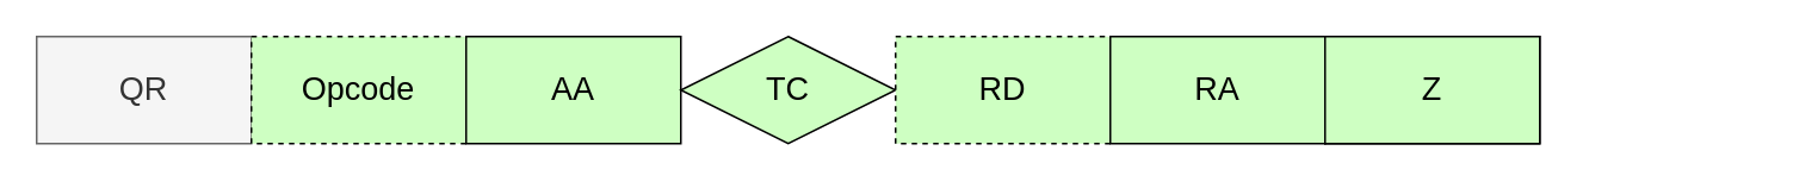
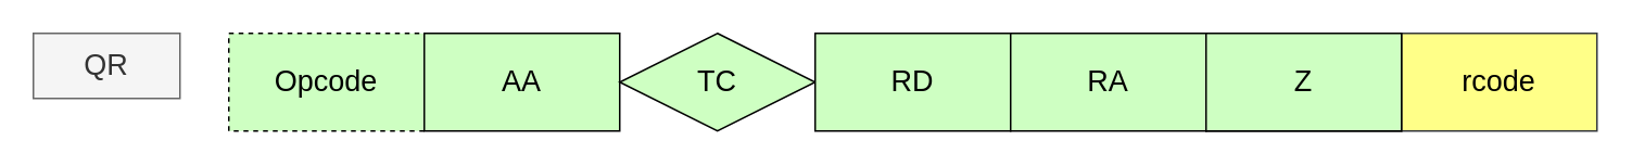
  <mxCell id="0" />
  <mxCell id="1" parent="0" />
- <mxCell id="2" value="QR" style="rounded=0;whiteSpace=wrap;html=1;fontSize=18;fillColor=#f5f5f5;strokeColor=#666666;fontColor=#333333;" vertex="1" parent="1"><mxGeometry x="20" y="20" width="120" height="60" as="geometry" /></mxCell>
+ <mxCell id="2" value="QR" style="rounded=0;whiteSpace=wrap;html=1;fontSize=18;fillColor=#f5f5f5;strokeColor=#666666;fontColor=#333333;" vertex="1" parent="1"><mxGeometry x="20" y="20" width="90" height="40" as="geometry" /></mxCell>
  <mxCell id="3" value="Opcode" style="rounded=0;whiteSpace=wrap;html=1;fontSize=18;fillColor=#CEFFC2;dashed=1;" vertex="1" parent="1"><mxGeometry x="140" y="20" width="120" height="60" as="geometry" /></mxCell>
  <mxCell id="4" value="AA" style="rounded=0;whiteSpace=wrap;html=1;fontSize=18;fillColor=#CEFFC2;" vertex="1" parent="1"><mxGeometry x="260" y="20" width="120" height="60" as="geometry" /></mxCell>
  <mxCell id="5" value="TC" style="rhombus;whiteSpace=wrap;html=1;fontSize=18;fillColor=#CEFFC2;" vertex="1" parent="1"><mxGeometry x="380" y="20" width="120" height="60" as="geometry" /></mxCell>
- <mxCell id="6" value="RD" style="rounded=0;whiteSpace=wrap;html=1;fontSize=18;fillColor=#CEFFC2;dashed=1;" vertex="1" parent="1"><mxGeometry x="500" y="20" width="120" height="60" as="geometry" /></mxCell>
+ <mxCell id="6" value="RD" style="rounded=0;whiteSpace=wrap;html=1;fontSize=18;fillColor=#CEFFC2;" vertex="1" parent="1"><mxGeometry x="500" y="20" width="120" height="60" as="geometry" /></mxCell>
  <mxCell id="7" value="RA" style="rounded=0;whiteSpace=wrap;html=1;fontSize=18;fillColor=#CEFFC2;" vertex="1" parent="1"><mxGeometry x="620" y="20" width="120" height="60" as="geometry" /></mxCell>
  <mxCell id="8" value="Z" style="rounded=0;whiteSpace=wrap;html=1;fontSize=18;" vertex="1" parent="1"><mxGeometry x="740" y="20" width="120" height="60" as="geometry" /></mxCell>
+ <mxCell id="9" value="rcode" style="rounded=0;whiteSpace=wrap;html=1;fontSize=18;fillColor=#ffff88;strokeColor=#36393d;" vertex="1" parent="1"><mxGeometry x="860" y="20" width="120" height="60" as="geometry" /></mxCell>
  <mxCell id="10" value="Z" style="rounded=0;whiteSpace=wrap;html=1;fontSize=18;fillColor=#CEFFC2;" vertex="1" parent="1"><mxGeometry x="740" y="20" width="120" height="60" as="geometry" /></mxCell>
